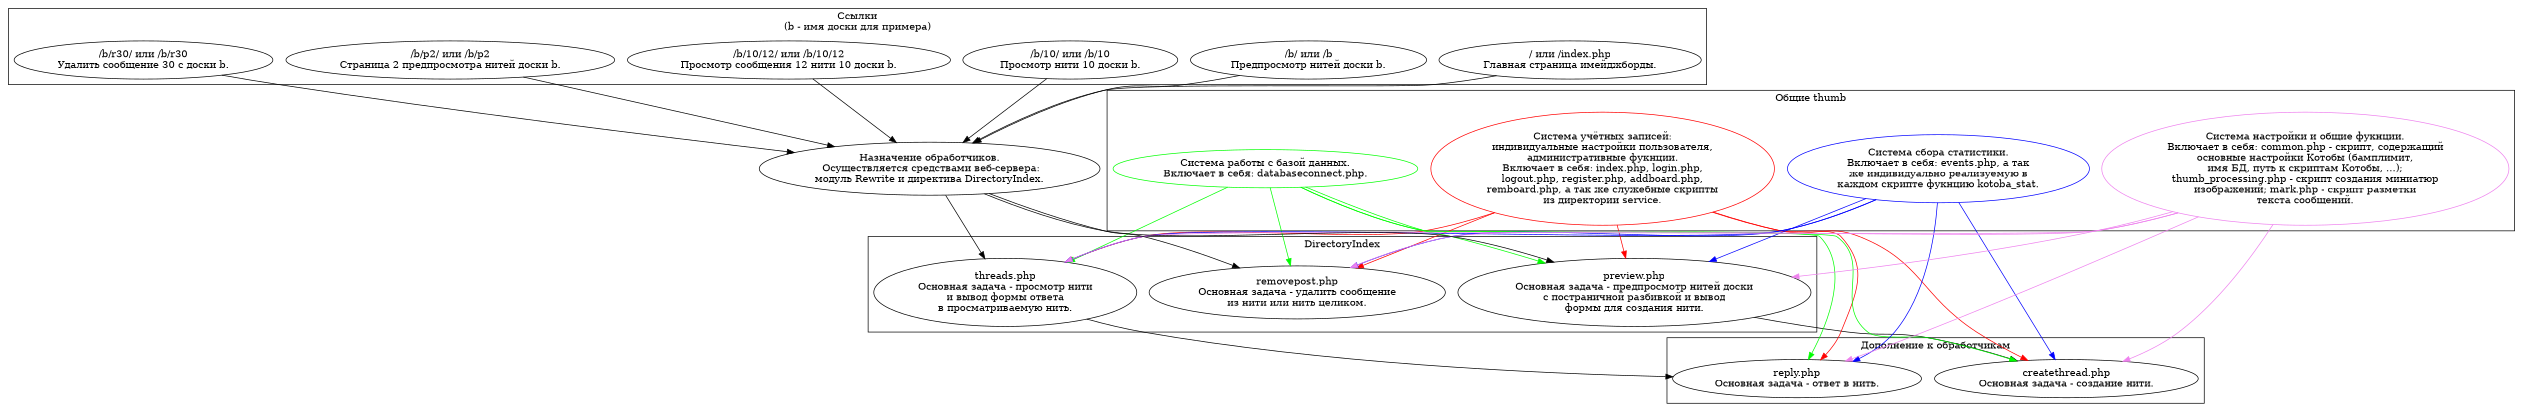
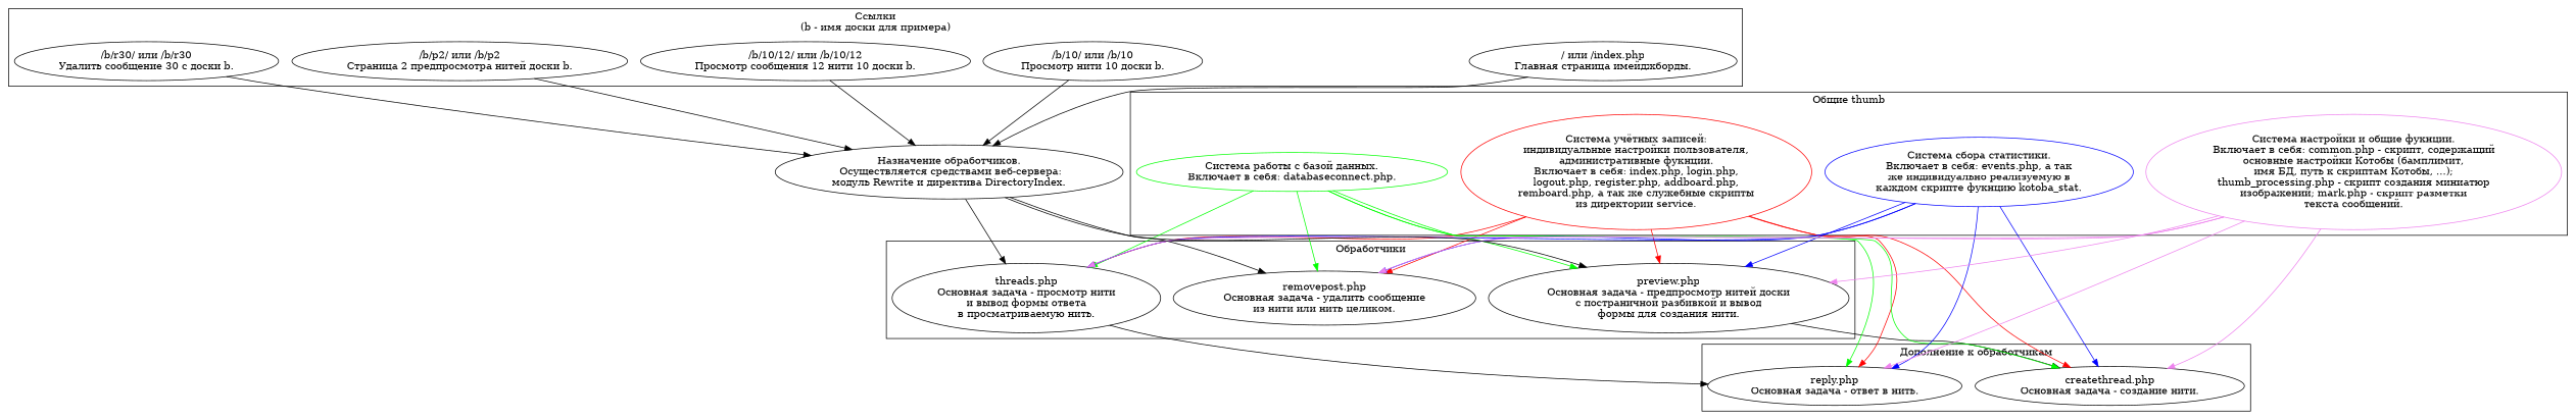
  digraph {
    "/ или /index.php\nГлавная страница имейджборды."
-   "/b/ или /b\nПредпросмотр нитей доски b."
    "/b/10/ или /b/10\nПросмотр нити 10 доски b."
    "/b/10/12/ или /b/10/12\nПросмотр сообщения 12 нити 10 доски b."
    "/b/p2/ или /b/p2\nСтраница 2 предпросмотра нитей доски b."
    "/b/r30/ или /b/r30\nУдалить сообщение 30 с доски b."
    "preview.php\nОсновная задача - предпросмотр нитей доски\nс постраничной разбивкой и вывод\nформы для создания нити."
    "threads.php\nОсновная задача - просмотр нити\nи вывод формы ответа\nв просматриваемую нить."
    "removepost.php\nОсновная задача - удалить сообщение\nиз нити или нить целиком."
    "createthread.php\nОсновная задача - создание нити."
    "reply.php\nОсновная задача - ответ в нить."
    "Система учётных записей:\nиндивидуальные настройки пользователя,\nадминистративные фукнции.\nВключает в себя: index.php, login.php,\nlogout.php, register.php, addboard.php,\nremboard.php, а так же служебные скрипты\nиз директории service." [color=red]
    "Система работы с базой данных.\nВключает в себя: databaseconnect.php." [color=green]
    "Система сбора статистики.\nВключает в себя: events.php, а так\nже индивидуально реализуемую в\nкаждом скрипте фукнцию kotoba_stat." [color=blue]
    "Система настройки и общие фукнции.\nВключает в себя: common.php - скрипт, содержащий\nосновные настройки Котобы (бамплимит,\nимя БД, путь к скриптам Котобы, ...);\nthumb_processing.php - скрипт создания миниатюр\nизображений; mark.php - скрипт разметки\nтекста сообщений." [color=violet]
    "Назначение обработчиков.\n Осуществляется средствами веб-сервера:\nмодуль Rewrite и директива DirectoryIndex."
    subgraph cluster_1 {
      label="Ссылки\n(b - имя доски для примера)"
      "/ или /index.php\nГлавная страница имейджборды."
-     "/b/ или /b\nПредпросмотр нитей доски b."
      "/b/10/ или /b/10\nПросмотр нити 10 доски b."
      "/b/10/12/ или /b/10/12\nПросмотр сообщения 12 нити 10 доски b."
      "/b/p2/ или /b/p2\nСтраница 2 предпросмотра нитей доски b."
      "/b/r30/ или /b/r30\nУдалить сообщение 30 с доски b."
    }
    subgraph cluster_2 {
-     label=DirectoryIndex
+     label="Обработчики"
      "preview.php\nОсновная задача - предпросмотр нитей доски\nс постраничной разбивкой и вывод\nформы для создания нити."
      "threads.php\nОсновная задача - просмотр нити\nи вывод формы ответа\nв просматриваемую нить."
      "removepost.php\nОсновная задача - удалить сообщение\nиз нити или нить целиком."
    }
    subgraph cluster_3 {
      label="Дополнение к обработчикам"
      "createthread.php\nОсновная задача - создание нити."
      "reply.php\nОсновная задача - ответ в нить."
    }
    subgraph cluster_4 {
      label="Общие thumb"
      "Система учётных записей:\nиндивидуальные настройки пользователя,\nадминистративные фукнции.\nВключает в себя: index.php, login.php,\nlogout.php, register.php, addboard.php,\nremboard.php, а так же служебные скрипты\nиз директории service."
      "Система работы с базой данных.\nВключает в себя: databaseconnect.php."
      "Система сбора статистики.\nВключает в себя: events.php, а так\nже индивидуально реализуемую в\nкаждом скрипте фукнцию kotoba_stat."
      "Система настройки и общие фукнции.\nВключает в себя: common.php - скрипт, содержащий\nосновные настройки Котобы (бамплимит,\nимя БД, путь к скриптам Котобы, ...);\nthumb_processing.php - скрипт создания миниатюр\nизображений; mark.php - скрипт разметки\nтекста сообщений."
    }
    "/ или /index.php\nГлавная страница имейджборды." -> "Назначение обработчиков.\n Осуществляется средствами веб-сервера:\nмодуль Rewrite и директива DirectoryIndex."
-   "/b/ или /b\nПредпросмотр нитей доски b." -> "Назначение обработчиков.\n Осуществляется средствами веб-сервера:\nмодуль Rewrite и директива DirectoryIndex."
    "/b/10/ или /b/10\nПросмотр нити 10 доски b." -> "Назначение обработчиков.\n Осуществляется средствами веб-сервера:\nмодуль Rewrite и директива DirectoryIndex."
    "/b/10/12/ или /b/10/12\nПросмотр сообщения 12 нити 10 доски b." -> "Назначение обработчиков.\n Осуществляется средствами веб-сервера:\nмодуль Rewrite и директива DirectoryIndex."
    "/b/p2/ или /b/p2\nСтраница 2 предпросмотра нитей доски b." -> "Назначение обработчиков.\n Осуществляется средствами веб-сервера:\nмодуль Rewrite и директива DirectoryIndex."
    "/b/r30/ или /b/r30\nУдалить сообщение 30 с доски b." -> "Назначение обработчиков.\n Осуществляется средствами веб-сервера:\nмодуль Rewrite и директива DirectoryIndex."
    "preview.php\nОсновная задача - предпросмотр нитей доски\nс постраничной разбивкой и вывод\nформы для создания нити." -> "createthread.php\nОсновная задача - создание нити."
    "threads.php\nОсновная задача - просмотр нити\nи вывод формы ответа\nв просматриваемую нить." -> "reply.php\nОсновная задача - ответ в нить."
    "Система учётных записей:\nиндивидуальные настройки пользователя,\nадминистративные фукнции.\nВключает в себя: index.php, login.php,\nlogout.php, register.php, addboard.php,\nremboard.php, а так же служебные скрипты\nиз директории service." -> "preview.php\nОсновная задача - предпросмотр нитей доски\nс постраничной разбивкой и вывод\nформы для создания нити." [color=red]
    "Система учётных записей:\nиндивидуальные настройки пользователя,\nадминистративные фукнции.\nВключает в себя: index.php, login.php,\nlogout.php, register.php, addboard.php,\nremboard.php, а так же служебные скрипты\nиз директории service." -> "threads.php\nОсновная задача - просмотр нити\nи вывод формы ответа\nв просматриваемую нить." [color=red]
    "Система учётных записей:\nиндивидуальные настройки пользователя,\nадминистративные фукнции.\nВключает в себя: index.php, login.php,\nlogout.php, register.php, addboard.php,\nremboard.php, а так же служебные скрипты\nиз директории service." -> "removepost.php\nОсновная задача - удалить сообщение\nиз нити или нить целиком." [color=red]
    "Система учётных записей:\nиндивидуальные настройки пользователя,\nадминистративные фукнции.\nВключает в себя: index.php, login.php,\nlogout.php, register.php, addboard.php,\nremboard.php, а так же служебные скрипты\nиз директории service." -> "createthread.php\nОсновная задача - создание нити." [color=red]
    "Система учётных записей:\nиндивидуальные настройки пользователя,\nадминистративные фукнции.\nВключает в себя: index.php, login.php,\nlogout.php, register.php, addboard.php,\nremboard.php, а так же служебные скрипты\nиз директории service." -> "reply.php\nОсновная задача - ответ в нить." [color=red]
    "Система работы с базой данных.\nВключает в себя: databaseconnect.php." -> "preview.php\nОсновная задача - предпросмотр нитей доски\nс постраничной разбивкой и вывод\nформы для создания нити." [color=green]
    "Система работы с базой данных.\nВключает в себя: databaseconnect.php." -> "threads.php\nОсновная задача - просмотр нити\nи вывод формы ответа\nв просматриваемую нить." [color=green]
    "Система работы с базой данных.\nВключает в себя: databaseconnect.php." -> "removepost.php\nОсновная задача - удалить сообщение\nиз нити или нить целиком." [color=green]
    "Система работы с базой данных.\nВключает в себя: databaseconnect.php." -> "createthread.php\nОсновная задача - создание нити." [color=green]
    "Система работы с базой данных.\nВключает в себя: databaseconnect.php." -> "reply.php\nОсновная задача - ответ в нить." [color=green]
    "Система сбора статистики.\nВключает в себя: events.php, а так\nже индивидуально реализуемую в\nкаждом скрипте фукнцию kotoba_stat." -> "preview.php\nОсновная задача - предпросмотр нитей доски\nс постраничной разбивкой и вывод\nформы для создания нити." [color=blue]
    "Система сбора статистики.\nВключает в себя: events.php, а так\nже индивидуально реализуемую в\nкаждом скрипте фукнцию kotoba_stat." -> "threads.php\nОсновная задача - просмотр нити\nи вывод формы ответа\nв просматриваемую нить." [color=blue]
    "Система сбора статистики.\nВключает в себя: events.php, а так\nже индивидуально реализуемую в\nкаждом скрипте фукнцию kotoba_stat." -> "removepost.php\nОсновная задача - удалить сообщение\nиз нити или нить целиком." [color=blue]
    "Система сбора статистики.\nВключает в себя: events.php, а так\nже индивидуально реализуемую в\nкаждом скрипте фукнцию kotoba_stat." -> "createthread.php\nОсновная задача - создание нити." [color=blue]
    "Система сбора статистики.\nВключает в себя: events.php, а так\nже индивидуально реализуемую в\nкаждом скрипте фукнцию kotoba_stat." -> "reply.php\nОсновная задача - ответ в нить." [color=blue]
    "Система настройки и общие фукнции.\nВключает в себя: common.php - скрипт, содержащий\nосновные настройки Котобы (бамплимит,\nимя БД, путь к скриптам Котобы, ...);\nthumb_processing.php - скрипт создания миниатюр\nизображений; mark.php - скрипт разметки\nтекста сообщений." -> "preview.php\nОсновная задача - предпросмотр нитей доски\nс постраничной разбивкой и вывод\nформы для создания нити." [color=violet]
    "Система настройки и общие фукнции.\nВключает в себя: common.php - скрипт, содержащий\nосновные настройки Котобы (бамплимит,\nимя БД, путь к скриптам Котобы, ...);\nthumb_processing.php - скрипт создания миниатюр\nизображений; mark.php - скрипт разметки\nтекста сообщений." -> "threads.php\nОсновная задача - просмотр нити\nи вывод формы ответа\nв просматриваемую нить." [color=violet]
    "Система настройки и общие фукнции.\nВключает в себя: common.php - скрипт, содержащий\nосновные настройки Котобы (бамплимит,\nимя БД, путь к скриптам Котобы, ...);\nthumb_processing.php - скрипт создания миниатюр\nизображений; mark.php - скрипт разметки\nтекста сообщений." -> "removepost.php\nОсновная задача - удалить сообщение\nиз нити или нить целиком." [color=violet]
    "Система настройки и общие фукнции.\nВключает в себя: common.php - скрипт, содержащий\nосновные настройки Котобы (бамплимит,\nимя БД, путь к скриптам Котобы, ...);\nthumb_processing.php - скрипт создания миниатюр\nизображений; mark.php - скрипт разметки\nтекста сообщений." -> "createthread.php\nОсновная задача - создание нити." [color=violet]
    "Система настройки и общие фукнции.\nВключает в себя: common.php - скрипт, содержащий\nосновные настройки Котобы (бамплимит,\nимя БД, путь к скриптам Котобы, ...);\nthumb_processing.php - скрипт создания миниатюр\nизображений; mark.php - скрипт разметки\nтекста сообщений." -> "reply.php\nОсновная задача - ответ в нить." [color=violet]
    "Назначение обработчиков.\n Осуществляется средствами веб-сервера:\nмодуль Rewrite и директива DirectoryIndex." -> "preview.php\nОсновная задача - предпросмотр нитей доски\nс постраничной разбивкой и вывод\nформы для создания нити."
    "Назначение обработчиков.\n Осуществляется средствами веб-сервера:\nмодуль Rewrite и директива DirectoryIndex." -> "threads.php\nОсновная задача - просмотр нити\nи вывод формы ответа\nв просматриваемую нить."
    "Назначение обработчиков.\n Осуществляется средствами веб-сервера:\nмодуль Rewrite и директива DirectoryIndex." -> "removepost.php\nОсновная задача - удалить сообщение\nиз нити или нить целиком."
  }
